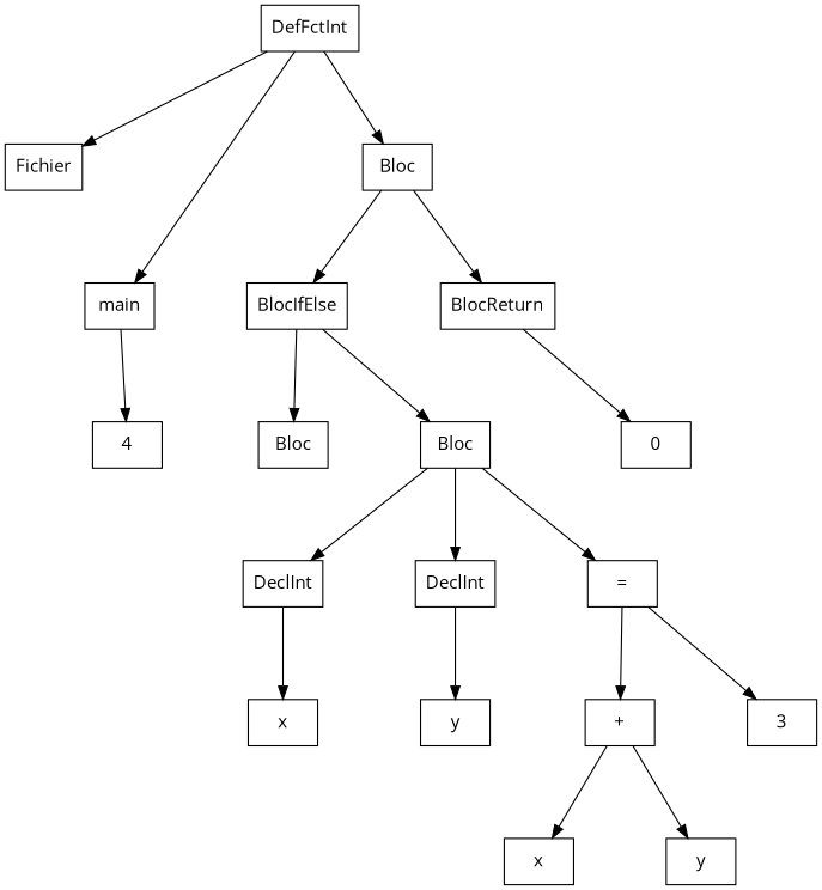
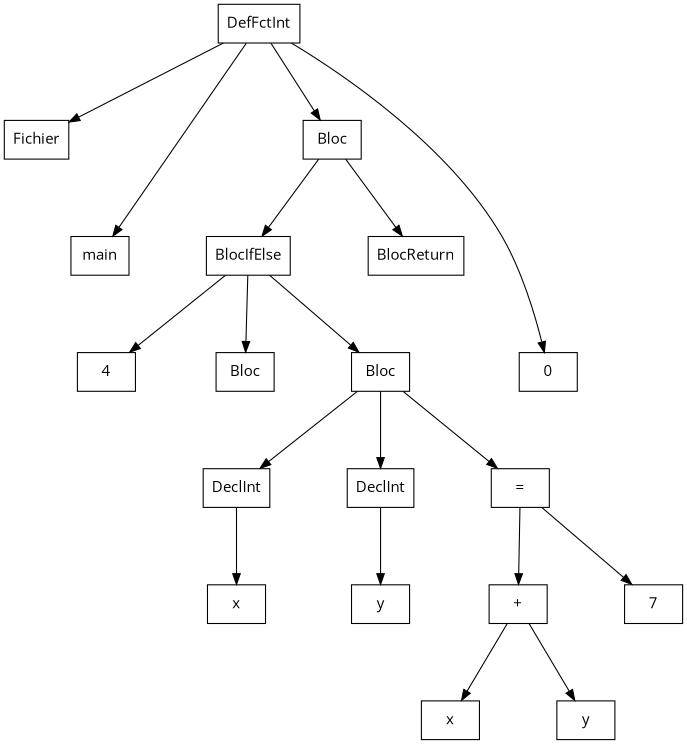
  digraph {
    fontname="Open Sans"
    nodesep=1
    ranksep=1
    node [fontname="Open Sans" shape=box]
    edge [fontname="Open Sans"]
    n1 [label=Fichier]
    n2 [label=DefFctInt]
    n3 [label=main]
    n4 [label=Bloc]
    n5 [label=BlocIfElse]
    n6 [label=BlocReturn]
    n7 [label=4]
    n8 [label=Bloc]
    n9 [label=Bloc]
    n10 [label=0]
    n11 [label=DeclInt]
    n12 [label=DeclInt]
    n13 [label="="]
    n14 [label=x]
    n15 [label=y]
    n16 [label="+"]
-   n17 [label=3]
+   n17 [label=7]
    n18 [label=x]
    n19 [label=y]
    n2 -> n1
    n2 -> n3
    n2 -> n4
    n4 -> n5
    n4 -> n6
-   n3 -> n7
+   n5 -> n7
    n5 -> n8
    n5 -> n9
-   n6 -> n10
+   n2 -> n10
    n9 -> n11
    n9 -> n12
    n9 -> n13
    n11 -> n14
    n12 -> n15
    n13 -> n16
    n13 -> n17
    n16 -> n18
    n16 -> n19
  }
